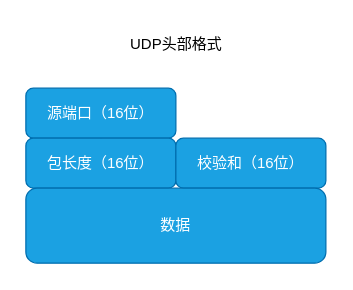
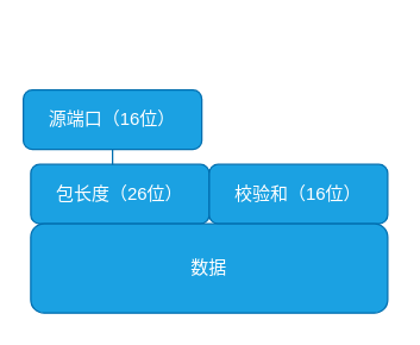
  <mxCell id="0" />
  <mxCell id="1" parent="0" />
  <mxCell id="2" value="" style="edgeStyle=orthogonalEdgeStyle;rounded=1;orthogonalLoop=1;jettySize=auto;html=1;fillColor=#1ba1e2;strokeColor=#006EAF;labelBackgroundColor=none;labelBorderColor=none;" edge="1" parent="1" source="3" target="4"><mxGeometry relative="1" as="geometry" /></mxCell>
- <mxCell id="3" value="源端口（16位）" style="rounded=1;whiteSpace=wrap;html=1;fillColor=#1ba1e2;strokeColor=#006EAF;fontColor=#ffffff;labelBackgroundColor=none;labelBorderColor=none;" vertex="1" parent="1"><mxGeometry x="20" y="70" width="120" height="40" as="geometry" /></mxCell>
- <mxCell id="4" value="包长度（16位）" style="rounded=1;whiteSpace=wrap;html=1;fillColor=#1ba1e2;strokeColor=#006EAF;fontColor=#ffffff;labelBackgroundColor=none;labelBorderColor=none;" vertex="1" parent="1"><mxGeometry x="20" y="110" width="120" height="40" as="geometry" /></mxCell>
+ <mxCell id="3" value="源端口（16位）" style="rounded=1;whiteSpace=wrap;html=1;fillColor=#1ba1e2;strokeColor=#006EAF;fontColor=#ffffff;labelBackgroundColor=none;labelBorderColor=none;" vertex="1" parent="1"><mxGeometry x="15" y="60" width="120" height="40" as="geometry" /></mxCell>
+ <mxCell id="4" value="包长度（26位）" style="rounded=1;whiteSpace=wrap;html=1;fillColor=#1ba1e2;strokeColor=#006EAF;fontColor=#ffffff;labelBackgroundColor=none;labelBorderColor=none;" vertex="1" parent="1"><mxGeometry x="20" y="110" width="120" height="40" as="geometry" /></mxCell>
  <mxCell id="5" value="校验和（16位）" style="rounded=1;whiteSpace=wrap;html=1;fillColor=#1ba1e2;strokeColor=#006EAF;fontColor=#ffffff;labelBackgroundColor=none;labelBorderColor=none;" vertex="1" parent="1"><mxGeometry x="140" y="110" width="120" height="40" as="geometry" /></mxCell>
  <mxCell id="6" value="数据" style="rounded=1;whiteSpace=wrap;html=1;fillColor=#1ba1e2;strokeColor=#006EAF;fontColor=#ffffff;labelBackgroundColor=none;labelBorderColor=none;" vertex="1" parent="1"><mxGeometry x="20" y="150" width="240" height="60" as="geometry" /></mxCell>
- <mxCell id="7" value="UDP头部格式" style="text;html=1;align=center;verticalAlign=middle;resizable=0;points=[];autosize=1;strokeColor=none;fillColor=none;rounded=1;" vertex="1" parent="1"><mxGeometry x="90" y="20" width="100" height="30" as="geometry" /></mxCell>
